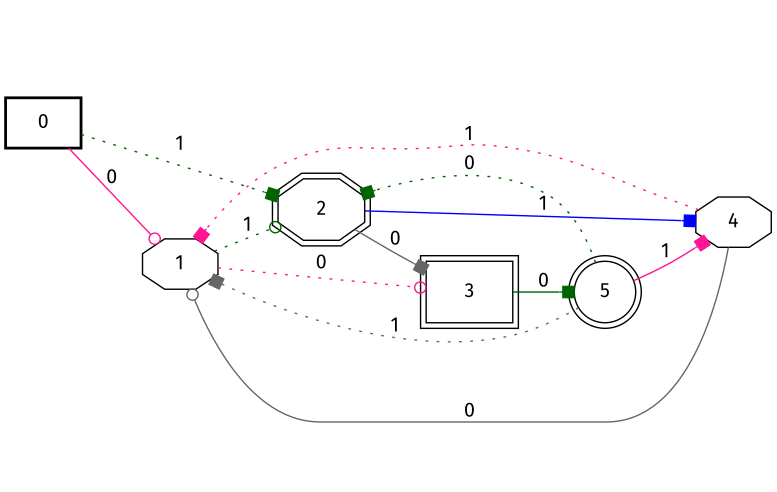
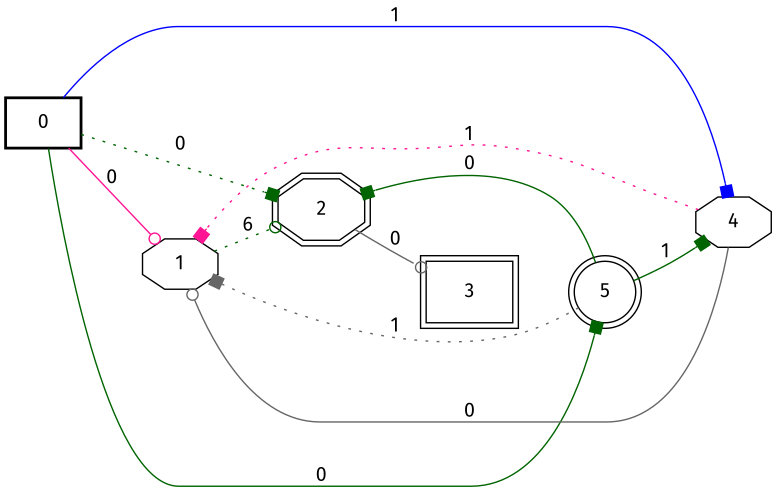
  digraph {
    fontname="Fira Sans"
    rankdir=LR
    node [fontname="Fira Sans" shape=octagon]
    edge [arrowhead=box color=deeppink fontname="Fira Sans" style=solid]
    0 [shape=box style=bold]
    1
    2 [peripheries=2]
    3 [peripheries=2 shape=box]
    4
    5 [peripheries=2 shape=circle]
    0 -> 1 [arrowhead=odot label=0]
-   0 -> 2 [color=darkgreen label=1 style=dotted]
-   1 -> 2 [arrowhead=odot color=darkgreen label=1 style=dotted]
-   1 -> 3 [arrowhead=odot label=0 style=dotted]
-   2 -> 3 [color=gray40 label=0]
-   2 -> 4 [color=blue label=1]
-   3 -> 5 [color=darkgreen label=0]
+   0 -> 2 [color=darkgreen label=0 style=dotted]
+   1 -> 2 [arrowhead=odot color=darkgreen label=6 style=dotted]
+   2 -> 3 [arrowhead=odot color=gray40 label=0]
+   0 -> 4 [color=blue label=1]
+   0 -> 5 [color=darkgreen label=0]
    4 -> 1 [arrowhead=odot color=gray40 label=0]
    4 -> 1 [label=1 style=dotted]
    5 -> 1 [color=gray40 label=1 style=dotted]
-   5 -> 2 [color=darkgreen label=0 style=dotted]
-   5 -> 4 [label=1]
+   5 -> 2 [color=darkgreen label=0]
+   5 -> 4 [color=darkgreen label=1]
  }
